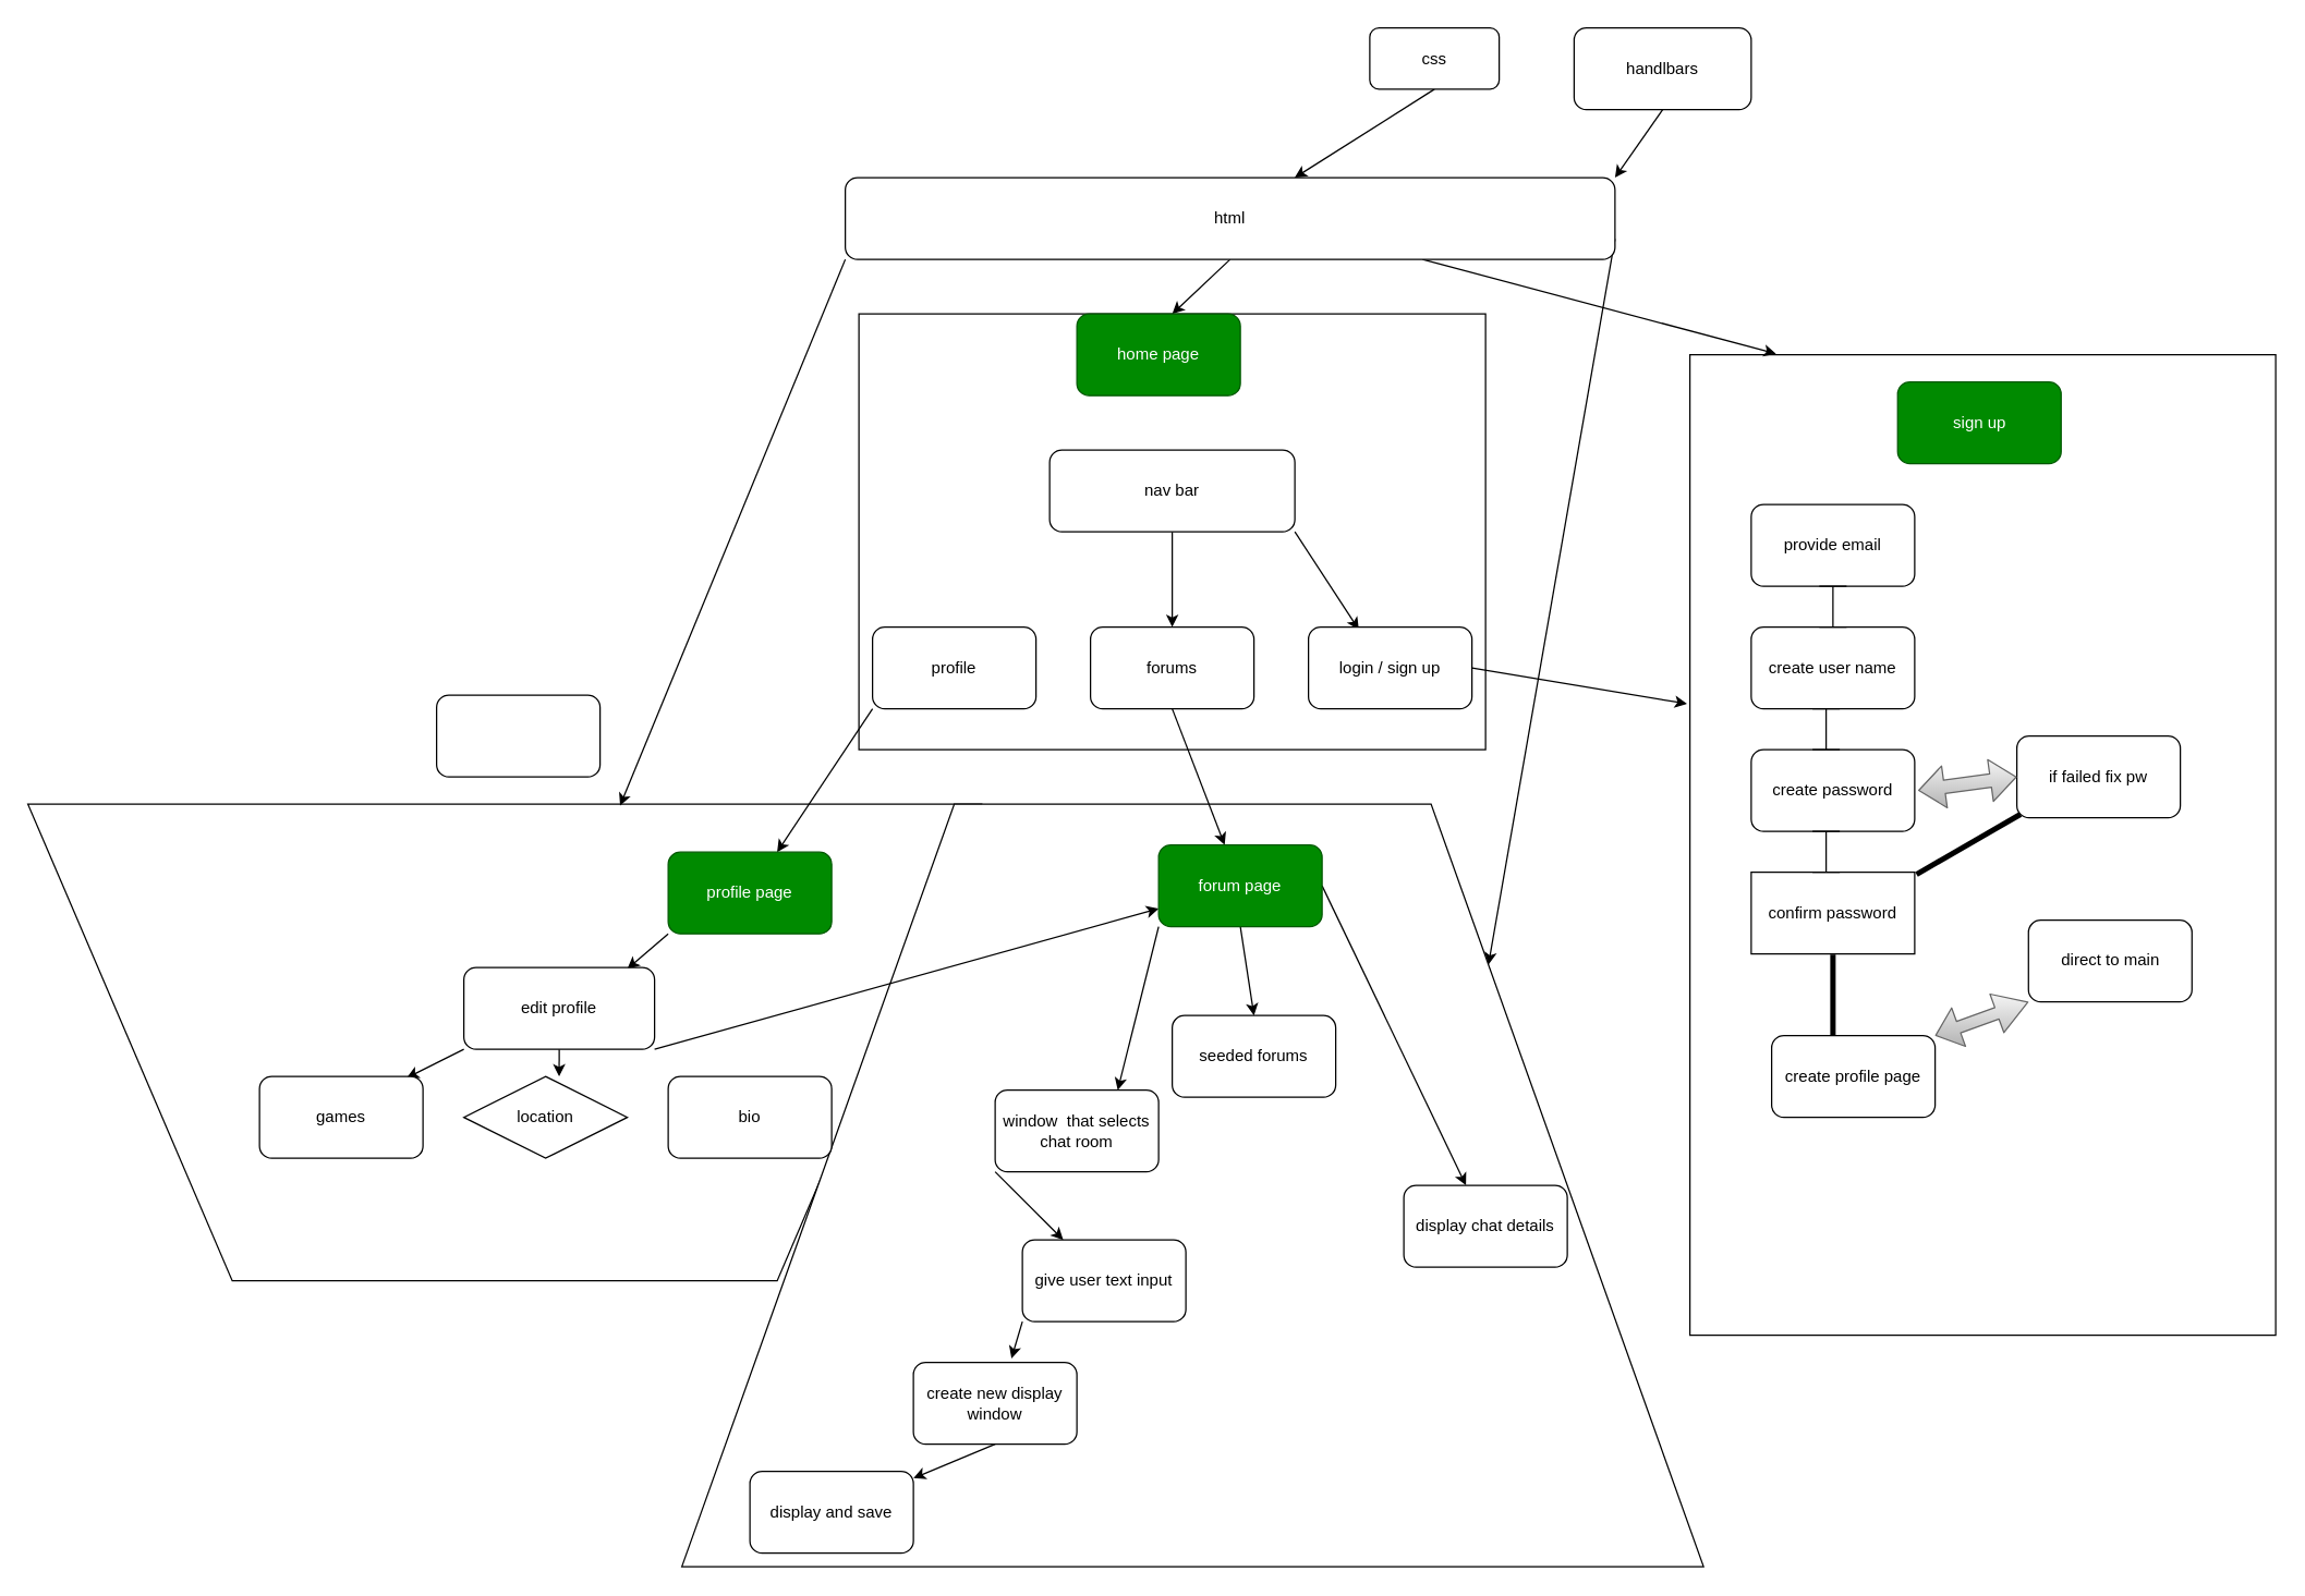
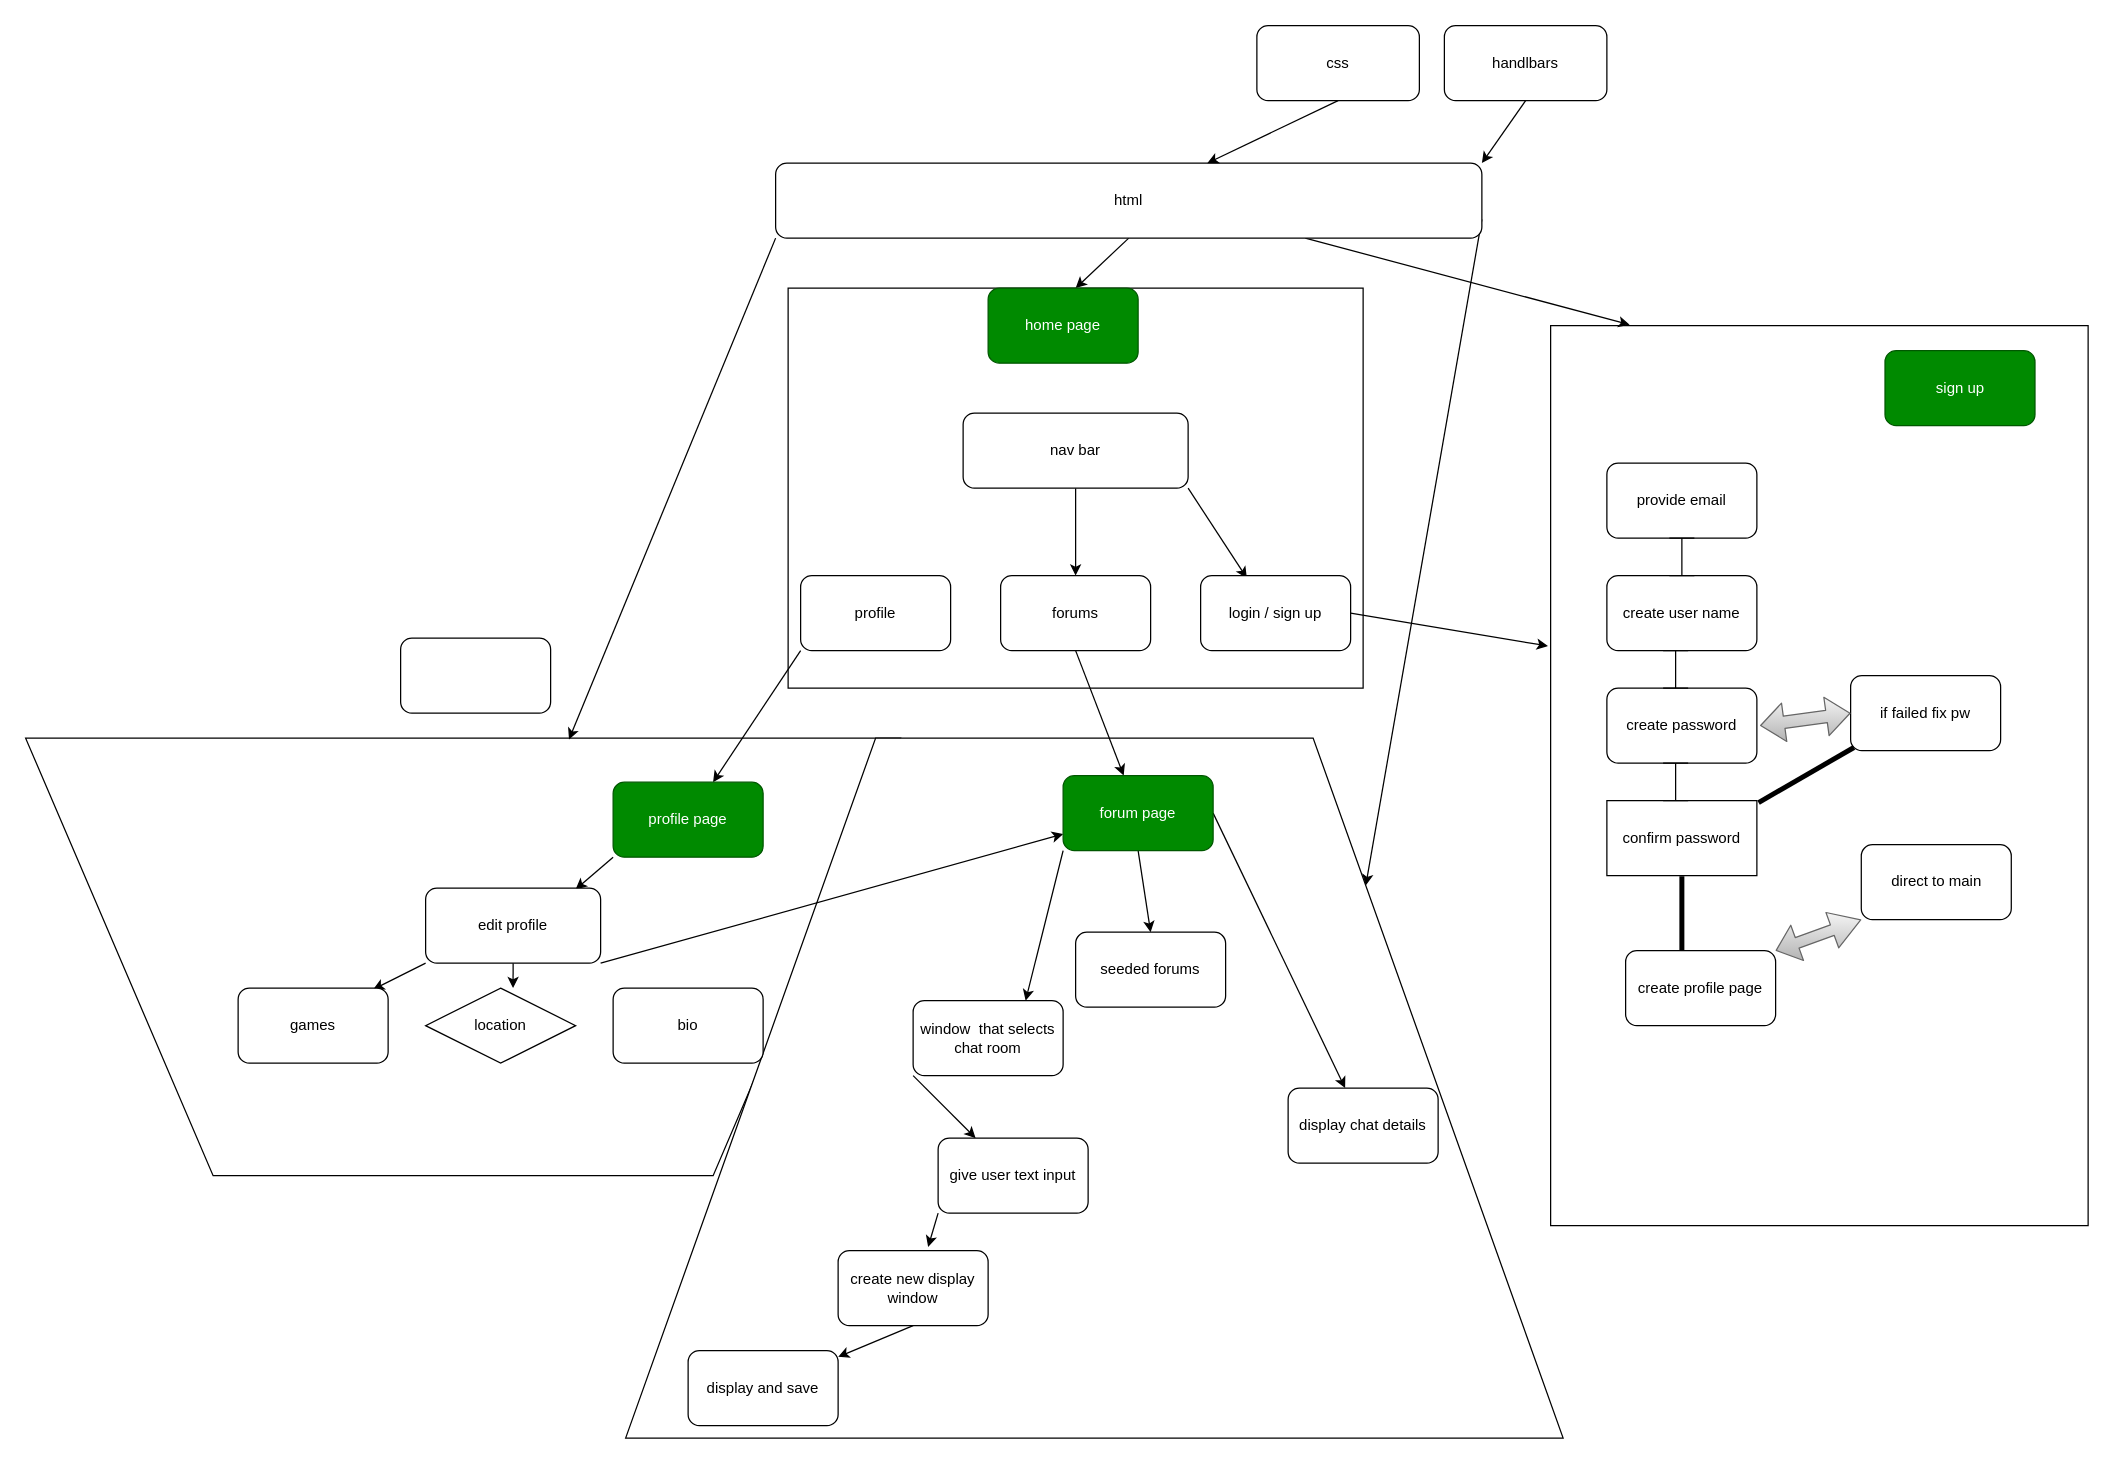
  <mxCell id="0" />
  <mxCell id="1" parent="0" />
  <mxCell id="2" value="" style="rounded=0;whiteSpace=wrap;html=1;" parent="1" vertex="1"><mxGeometry x="630" y="230" width="460" height="320" as="geometry" /></mxCell>
  <mxCell id="3" value="" style="shape=trapezoid;perimeter=trapezoidPerimeter;whiteSpace=wrap;html=1;fixedSize=1;size=150;rotation=-180;" parent="1" vertex="1"><mxGeometry x="20" y="590" width="700" height="350" as="geometry" /></mxCell>
  <mxCell id="4" value="" style="shape=trapezoid;perimeter=trapezoidPerimeter;whiteSpace=wrap;html=1;fixedSize=1;size=200;" parent="1" vertex="1"><mxGeometry x="500" y="590" width="750" height="560" as="geometry" /></mxCell>
  <mxCell id="5" value="" style="rounded=0;whiteSpace=wrap;html=1;fontSize=13;" parent="1" vertex="1"><mxGeometry x="1240" y="260" width="430" height="720" as="geometry" /></mxCell>
  <mxCell id="6" style="edgeStyle=none;html=1;exitX=0;exitY=1;exitDx=0;exitDy=0;entryX=0.379;entryY=0.997;entryDx=0;entryDy=0;entryPerimeter=0;" parent="1" source="10" target="3" edge="1"><mxGeometry relative="1" as="geometry" /></mxCell>
  <mxCell id="7" style="edgeStyle=none;html=1;exitX=0.5;exitY=1;exitDx=0;exitDy=0;entryX=0.5;entryY=0;entryDx=0;entryDy=0;" parent="1" source="10" target="2" edge="1"><mxGeometry relative="1" as="geometry" /></mxCell>
  <mxCell id="8" style="edgeStyle=none;html=1;exitX=0.75;exitY=1;exitDx=0;exitDy=0;entryX=0.147;entryY=-0.001;entryDx=0;entryDy=0;entryPerimeter=0;" parent="1" source="10" target="5" edge="1"><mxGeometry relative="1" as="geometry" /></mxCell>
  <mxCell id="9" style="edgeStyle=none;html=1;exitX=1;exitY=0.75;exitDx=0;exitDy=0;entryX=1;entryY=0;entryDx=0;entryDy=0;" parent="1" source="10" target="4" edge="1"><mxGeometry relative="1" as="geometry" /></mxCell>
  <mxCell id="10" value="html" style="rounded=1;whiteSpace=wrap;html=1;" parent="1" vertex="1"><mxGeometry x="620" y="130" width="565" height="60" as="geometry" /></mxCell>
  <mxCell id="11" style="edgeStyle=none;html=1;exitX=0.5;exitY=1;exitDx=0;exitDy=0;entryX=1;entryY=0;entryDx=0;entryDy=0;" parent="1" source="12" target="10" edge="1"><mxGeometry relative="1" as="geometry" /></mxCell>
  <mxCell id="12" value="handlbars" style="rounded=1;whiteSpace=wrap;html=1;" parent="1" vertex="1"><mxGeometry x="1155" y="20" width="130" height="60" as="geometry" /></mxCell>
  <mxCell id="13" style="edgeStyle=none;html=1;exitX=0.5;exitY=1;exitDx=0;exitDy=0;" parent="1" source="14" target="10" edge="1"><mxGeometry relative="1" as="geometry" /></mxCell>
- <mxCell id="14" value="css" style="rounded=1;whiteSpace=wrap;html=1;" parent="1" vertex="1"><mxGeometry x="1005" y="20" width="95" height="45" as="geometry" /></mxCell>
+ <mxCell id="14" value="css" style="rounded=1;whiteSpace=wrap;html=1;" parent="1" vertex="1"><mxGeometry x="1005" y="20" width="130" height="60" as="geometry" /></mxCell>
  <mxCell id="15" value="provide email" style="rounded=1;whiteSpace=wrap;html=1;" parent="1" vertex="1"><mxGeometry x="1285" y="370" width="120" height="60" as="geometry" /></mxCell>
  <mxCell id="16" value="create profile page" style="rounded=1;whiteSpace=wrap;html=1;" parent="1" vertex="1"><mxGeometry x="1300" y="760" width="120" height="60" as="geometry" /></mxCell>
  <mxCell id="17" value="direct to main" style="rounded=1;whiteSpace=wrap;html=1;" parent="1" vertex="1"><mxGeometry x="1488.53" y="675.25" width="120" height="60" as="geometry" /></mxCell>
  <mxCell id="18" value="if failed fix pw" style="rounded=1;whiteSpace=wrap;html=1;" parent="1" vertex="1"><mxGeometry x="1480" y="540" width="120" height="60" as="geometry" /></mxCell>
  <mxCell id="19" style="edgeStyle=none;html=1;exitX=0;exitY=1;exitDx=0;exitDy=0;" parent="1" source="20" target="41" edge="1"><mxGeometry relative="1" as="geometry"><mxPoint x="560" y="670" as="targetPoint" /></mxGeometry></mxCell>
  <mxCell id="20" value="profile" style="rounded=1;whiteSpace=wrap;html=1;" parent="1" vertex="1"><mxGeometry x="640" y="460" width="120" height="60" as="geometry" /></mxCell>
  <mxCell id="21" style="edgeStyle=none;html=1;exitX=0.5;exitY=1;exitDx=0;exitDy=0;" parent="1" source="22" target="52" edge="1"><mxGeometry relative="1" as="geometry" /></mxCell>
  <mxCell id="22" value="forums" style="rounded=1;whiteSpace=wrap;html=1;" parent="1" vertex="1"><mxGeometry x="800" y="460" width="120" height="60" as="geometry" /></mxCell>
  <mxCell id="23" style="edgeStyle=none;html=1;exitX=1;exitY=1;exitDx=0;exitDy=0;entryX=0.308;entryY=0.033;entryDx=0;entryDy=0;entryPerimeter=0;" parent="1" source="25" target="39" edge="1"><mxGeometry relative="1" as="geometry" /></mxCell>
  <mxCell id="24" style="edgeStyle=none;html=1;exitX=0.5;exitY=1;exitDx=0;exitDy=0;entryX=0.5;entryY=0;entryDx=0;entryDy=0;" parent="1" source="25" target="22" edge="1"><mxGeometry relative="1" as="geometry" /></mxCell>
  <mxCell id="25" value="nav bar" style="rounded=1;whiteSpace=wrap;html=1;" parent="1" vertex="1"><mxGeometry x="770" y="330" width="180" height="60" as="geometry" /></mxCell>
  <mxCell id="26" value="create password" style="rounded=1;whiteSpace=wrap;html=1;" parent="1" vertex="1"><mxGeometry x="1285" y="550" width="120" height="60" as="geometry" /></mxCell>
  <mxCell id="27" value="confirm password" style="whiteSpace=wrap;html=1;rounded=0;" parent="1" vertex="1"><mxGeometry x="1285" y="640" width="120" height="60" as="geometry" /></mxCell>
  <mxCell id="28" value="create user name" style="rounded=1;whiteSpace=wrap;html=1;" parent="1" vertex="1"><mxGeometry x="1285" y="460" width="120" height="60" as="geometry" /></mxCell>
- <mxCell id="29" value="sign up" style="rounded=1;whiteSpace=wrap;html=1;fillColor=#008a00;fontColor=#ffffff;strokeColor=#005700;" parent="1" vertex="1"><mxGeometry x="1392.5" y="280" width="120" height="60" as="geometry" /></mxCell>
+ <mxCell id="29" value="sign up" style="rounded=1;whiteSpace=wrap;html=1;fillColor=#008a00;fontColor=#ffffff;strokeColor=#005700;" parent="1" vertex="1"><mxGeometry x="1507.5" y="280" width="120" height="60" as="geometry" /></mxCell>
  <mxCell id="30" value="" style="shape=crossbar;whiteSpace=wrap;html=1;rounded=1;direction=south;" parent="1" vertex="1"><mxGeometry x="1335" y="430" width="20" height="30" as="geometry" /></mxCell>
  <mxCell id="31" value="" style="shape=crossbar;whiteSpace=wrap;html=1;rounded=1;direction=south;" parent="1" vertex="1"><mxGeometry x="1330" y="520" width="20" height="30" as="geometry" /></mxCell>
  <mxCell id="32" value="" style="shape=crossbar;whiteSpace=wrap;html=1;rounded=1;direction=south;" parent="1" vertex="1"><mxGeometry x="1330" y="610" width="20" height="30" as="geometry" /></mxCell>
  <mxCell id="33" value="" style="line;strokeWidth=4;html=1;perimeter=backbonePerimeter;points=[];outlineConnect=0;fontSize=13;rotation=-30;" parent="1" vertex="1"><mxGeometry x="1400.43" y="614.53" width="88.1" height="10" as="geometry" /></mxCell>
  <mxCell id="34" value="" style="line;strokeWidth=4;html=1;perimeter=backbonePerimeter;points=[];outlineConnect=0;fontSize=13;rotation=-90;" parent="1" vertex="1"><mxGeometry x="1315.24" y="725.25" width="59.52" height="10" as="geometry" /></mxCell>
  <mxCell id="35" value="" style="shape=flexArrow;endArrow=classic;startArrow=classic;html=1;fontSize=13;entryX=0;entryY=0.5;entryDx=0;entryDy=0;fillColor=#f5f5f5;gradientColor=#b3b3b3;strokeColor=#666666;" parent="1" target="18" edge="1"><mxGeometry width="100" height="100" relative="1" as="geometry"><mxPoint x="1407.5" y="580" as="sourcePoint" /><mxPoint x="1470" y="520" as="targetPoint" /></mxGeometry></mxCell>
  <mxCell id="36" value="" style="shape=flexArrow;endArrow=classic;startArrow=classic;html=1;fontSize=13;entryX=0;entryY=0.5;entryDx=0;entryDy=0;fillColor=#f5f5f5;gradientColor=#b3b3b3;strokeColor=#666666;width=9;endSize=7.71;startSize=5.6;exitX=1;exitY=0;exitDx=0;exitDy=0;" parent="1" source="16" edge="1"><mxGeometry width="100" height="100" relative="1" as="geometry"><mxPoint x="1416.03" y="745.25" as="sourcePoint" /><mxPoint x="1488.53" y="735.25" as="targetPoint" /></mxGeometry></mxCell>
  <mxCell id="37" value="home page" style="rounded=1;whiteSpace=wrap;html=1;fillColor=#008a00;fontColor=#ffffff;strokeColor=#005700;" parent="1" vertex="1"><mxGeometry x="790" y="230" width="120" height="60" as="geometry" /></mxCell>
  <mxCell id="38" style="edgeStyle=none;html=1;exitX=1;exitY=0.5;exitDx=0;exitDy=0;entryX=-0.005;entryY=0.356;entryDx=0;entryDy=0;entryPerimeter=0;" parent="1" source="39" target="5" edge="1"><mxGeometry relative="1" as="geometry" /></mxCell>
  <mxCell id="39" value="login / sign up" style="rounded=1;whiteSpace=wrap;html=1;" parent="1" vertex="1"><mxGeometry x="960" y="460" width="120" height="60" as="geometry" /></mxCell>
  <mxCell id="40" style="edgeStyle=none;html=1;exitX=0;exitY=1;exitDx=0;exitDy=0;entryX=0.857;entryY=0.017;entryDx=0;entryDy=0;entryPerimeter=0;" parent="1" source="41" target="45" edge="1"><mxGeometry relative="1" as="geometry" /></mxCell>
  <mxCell id="41" value="profile page" style="rounded=1;whiteSpace=wrap;html=1;fillColor=#008a00;fontColor=#ffffff;strokeColor=#005700;" parent="1" vertex="1"><mxGeometry x="490" y="625.25" width="120" height="60" as="geometry" /></mxCell>
  <mxCell id="42" style="edgeStyle=none;html=1;exitX=0;exitY=1;exitDx=0;exitDy=0;entryX=0.9;entryY=0.017;entryDx=0;entryDy=0;entryPerimeter=0;" parent="1" source="45" target="48" edge="1"><mxGeometry relative="1" as="geometry" /></mxCell>
  <mxCell id="43" style="edgeStyle=none;html=1;exitX=0.5;exitY=1;exitDx=0;exitDy=0;entryX=0.583;entryY=0;entryDx=0;entryDy=0;entryPerimeter=0;" parent="1" source="45" target="47" edge="1"><mxGeometry relative="1" as="geometry" /></mxCell>
  <mxCell id="44" style="edgeStyle=none;html=1;exitX=1;exitY=1;exitDx=0;exitDy=0;" parent="1" source="45" target="52" edge="1"><mxGeometry relative="1" as="geometry" /></mxCell>
  <mxCell id="45" value="edit profile" style="rounded=1;whiteSpace=wrap;html=1;" parent="1" vertex="1"><mxGeometry x="340" y="710" width="140" height="60" as="geometry" /></mxCell>
  <mxCell id="46" value="bio" style="rounded=1;whiteSpace=wrap;html=1;" parent="1" vertex="1"><mxGeometry x="490" y="790" width="120" height="60" as="geometry" /></mxCell>
  <mxCell id="47" value="location" style="rhombus;whiteSpace=wrap;html=1;" parent="1" vertex="1"><mxGeometry x="340" y="790" width="120" height="60" as="geometry" /></mxCell>
  <mxCell id="48" value="games" style="rounded=1;whiteSpace=wrap;html=1;" parent="1" vertex="1"><mxGeometry x="190" y="790" width="120" height="60" as="geometry" /></mxCell>
  <mxCell id="49" style="edgeStyle=none;html=1;exitX=0;exitY=1;exitDx=0;exitDy=0;entryX=0.75;entryY=0;entryDx=0;entryDy=0;" parent="1" source="52" target="54" edge="1"><mxGeometry relative="1" as="geometry" /></mxCell>
  <mxCell id="50" style="edgeStyle=none;html=1;exitX=1;exitY=0.5;exitDx=0;exitDy=0;" parent="1" source="52" target="56" edge="1"><mxGeometry relative="1" as="geometry" /></mxCell>
  <mxCell id="51" style="edgeStyle=none;html=1;exitX=0.5;exitY=1;exitDx=0;exitDy=0;entryX=0.5;entryY=0;entryDx=0;entryDy=0;" parent="1" source="52" target="62" edge="1"><mxGeometry relative="1" as="geometry" /></mxCell>
  <mxCell id="52" value="forum page" style="rounded=1;whiteSpace=wrap;html=1;fillColor=#008a00;fontColor=#ffffff;strokeColor=#005700;" parent="1" vertex="1"><mxGeometry x="850" y="620" width="120" height="60" as="geometry" /></mxCell>
  <mxCell id="53" style="edgeStyle=none;html=1;exitX=0;exitY=1;exitDx=0;exitDy=0;" parent="1" source="54" target="58" edge="1"><mxGeometry relative="1" as="geometry" /></mxCell>
  <mxCell id="54" value="window&amp;nbsp; that selects chat room" style="rounded=1;whiteSpace=wrap;html=1;" parent="1" vertex="1"><mxGeometry x="730" y="800" width="120" height="60" as="geometry" /></mxCell>
  <mxCell id="55" value="" style="rounded=1;whiteSpace=wrap;html=1;" parent="1" vertex="1"><mxGeometry x="320" y="510" width="120" height="60" as="geometry" /></mxCell>
  <mxCell id="56" value="display chat details" style="rounded=1;whiteSpace=wrap;html=1;" parent="1" vertex="1"><mxGeometry x="1030" y="870" width="120" height="60" as="geometry" /></mxCell>
  <mxCell id="57" style="edgeStyle=none;html=1;exitX=0;exitY=1;exitDx=0;exitDy=0;entryX=0.6;entryY=-0.05;entryDx=0;entryDy=0;entryPerimeter=0;" parent="1" source="58" target="61" edge="1"><mxGeometry relative="1" as="geometry" /></mxCell>
  <mxCell id="58" value="give user text input" style="rounded=1;whiteSpace=wrap;html=1;" parent="1" vertex="1"><mxGeometry x="750" y="910" width="120" height="60" as="geometry" /></mxCell>
  <mxCell id="59" value="display and save" style="rounded=1;whiteSpace=wrap;html=1;" parent="1" vertex="1"><mxGeometry x="550" y="1080" width="120" height="60" as="geometry" /></mxCell>
  <mxCell id="60" style="edgeStyle=none;html=1;exitX=0.5;exitY=1;exitDx=0;exitDy=0;" parent="1" source="61" target="59" edge="1"><mxGeometry relative="1" as="geometry" /></mxCell>
  <mxCell id="61" value="create new display window" style="rounded=1;whiteSpace=wrap;html=1;" parent="1" vertex="1"><mxGeometry x="670" y="1000" width="120" height="60" as="geometry" /></mxCell>
  <mxCell id="62" value="seeded forums" style="rounded=1;whiteSpace=wrap;html=1;" parent="1" vertex="1"><mxGeometry x="860" y="745.25" width="120" height="60" as="geometry" /></mxCell>
